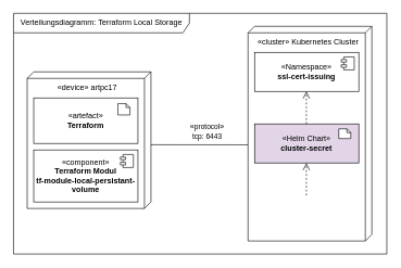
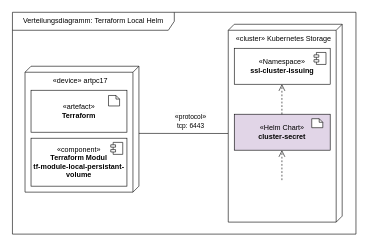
  <mxCell id="0" />
  <mxCell id="1" parent="0" />
  <mxCell id="2" value="«device» artpc17" style="verticalAlign=top;align=center;shape=cube;size=10;direction=south;html=1;boundedLbl=1;spacingLeft=5;whiteSpace=wrap;" vertex="1" parent="1"><mxGeometry x="41" y="110" width="190" height="210" as="geometry" /></mxCell>
  <mxCell id="3" value="«component»&lt;br&gt;&lt;b&gt;Terraform Modul&lt;br&gt;tf-module-local-persistant-volume&lt;/b&gt;" style="html=1;dropTarget=0;whiteSpace=wrap;" vertex="1" parent="1"><mxGeometry x="51" y="230" width="160" height="80" as="geometry" /></mxCell>
  <mxCell id="4" value="" style="shape=module;jettyWidth=8;jettyHeight=4;" vertex="1" parent="3"><mxGeometry x="1" width="20" height="20" relative="1" as="geometry"><mxPoint x="-27" y="7" as="offset" /></mxGeometry></mxCell>
  <mxCell id="5" value="" style="group" vertex="1" connectable="0" parent="1"><mxGeometry x="51" y="150" width="160" height="70" as="geometry" /></mxCell>
  <mxCell id="6" value="«artefact»&lt;br&gt;&lt;b&gt;Terraform&lt;/b&gt;" style="html=1;dropTarget=0;whiteSpace=wrap;" vertex="1" parent="5"><mxGeometry width="160" height="70" as="geometry" /></mxCell>
  <mxCell id="7" value="" style="shape=note2;boundedLbl=1;whiteSpace=wrap;html=1;size=6;verticalAlign=top;align=left;spacingLeft=5;" vertex="1" parent="5"><mxGeometry x="129.231" y="8.75" width="18.462" height="17.5" as="geometry" /></mxCell>
  <mxCell id="8" style="edgeStyle=orthogonalEdgeStyle;rounded=0;orthogonalLoop=1;jettySize=auto;html=1;endArrow=none;endFill=0;entryX=0.552;entryY=1;entryDx=0;entryDy=0;entryPerimeter=0;" edge="1" parent="1" target="11"><mxGeometry relative="1" as="geometry"><mxPoint x="545" y="255" as="targetPoint" /><Array as="points"><mxPoint x="231" y="222" /></Array><mxPoint x="231" y="222" as="sourcePoint" /></mxGeometry></mxCell>
  <mxCell id="9" value="&lt;span style=&quot;font-size: 12px; text-wrap: wrap; background-color: rgb(251, 251, 251);&quot;&gt;&lt;span style=&quot;text-wrap-style: initial; background-color: rgb(251, 251, 251);&quot;&gt;«&lt;/span&gt;&lt;span style=&quot;font-size: 11px; text-wrap-mode: nowrap; background-color: rgb(255, 255, 255);&quot;&gt;protocol&lt;/span&gt;&lt;span style=&quot;text-wrap-style: initial; background-color: rgb(251, 251, 251);&quot;&gt;»&lt;/span&gt;&lt;br style=&quot;font-size: 11px; text-wrap-mode: nowrap;&quot;&gt;&lt;span style=&quot;font-size: 11px; text-wrap-mode: nowrap; background-color: rgb(255, 255, 255);&quot;&gt;tcp: 6443&lt;/span&gt;&lt;/span&gt;" style="edgeLabel;html=1;align=center;verticalAlign=middle;resizable=0;points=[];" vertex="1" connectable="0" parent="8"><mxGeometry x="-0.261" y="2" relative="1" as="geometry"><mxPoint x="30" y="-20" as="offset" /></mxGeometry></mxCell>
- <mxCell id="10" value="Verteilungsdiagramm: Terraform Local Storage" style="shape=umlFrame;whiteSpace=wrap;html=1;pointerEvents=0;recursiveResize=0;container=1;collapsible=0;width=270;height=30;" vertex="1" parent="1"><mxGeometry x="20" y="20" width="573" height="370" as="geometry" /></mxCell>
- <mxCell id="11" value="«cluster» Kubernetes Cluster" style="verticalAlign=top;align=center;shape=cube;size=10;direction=south;html=1;boundedLbl=1;spacingLeft=5;whiteSpace=wrap;" vertex="1" parent="10"><mxGeometry x="360" y="20" width="190" height="330" as="geometry" /></mxCell>
- <mxCell id="12" value="«Namespace»&lt;b&gt;&lt;br&gt;ssl-cert-issuing&lt;/b&gt;" style="html=1;dropTarget=0;whiteSpace=wrap;" vertex="1" parent="10"><mxGeometry x="370" y="60" width="160" height="60" as="geometry" /></mxCell>
+ <mxCell id="10" value="Verteilungsdiagramm: Terraform Local Helm" style="shape=umlFrame;whiteSpace=wrap;html=1;pointerEvents=0;recursiveResize=0;container=1;collapsible=0;width=270;height=30;" vertex="1" parent="1"><mxGeometry x="20" y="20" width="573" height="370" as="geometry" /></mxCell>
+ <mxCell id="11" value="«cluster» Kubernetes Storage" style="verticalAlign=top;align=center;shape=cube;size=10;direction=south;html=1;boundedLbl=1;spacingLeft=5;whiteSpace=wrap;" vertex="1" parent="10"><mxGeometry x="360" y="20" width="190" height="330" as="geometry" /></mxCell>
+ <mxCell id="12" value="«Namespace»&lt;b&gt;&lt;br&gt;ssl-cluster-issuing&lt;/b&gt;" style="html=1;dropTarget=0;whiteSpace=wrap;" vertex="1" parent="10"><mxGeometry x="370" y="60" width="160" height="60" as="geometry" /></mxCell>
  <mxCell id="13" value="" style="shape=module;jettyWidth=8;jettyHeight=4;" vertex="1" parent="12"><mxGeometry x="1" width="20" height="20" relative="1" as="geometry"><mxPoint x="-27" y="7" as="offset" /></mxGeometry></mxCell>
  <mxCell id="14" value="" style="group" vertex="1" connectable="0" parent="10"><mxGeometry x="370" y="170" width="160" height="60" as="geometry" /></mxCell>
  <mxCell id="15" value="«Helm Chart»&lt;br&gt;&lt;b&gt;cluster-secret&lt;/b&gt;" style="html=1;dropTarget=0;whiteSpace=wrap;fillColor=#e1d5e7;" vertex="1" parent="14"><mxGeometry width="160" height="60" as="geometry" /></mxCell>
  <mxCell id="16" value="" style="shape=note2;boundedLbl=1;whiteSpace=wrap;html=1;size=6;verticalAlign=top;align=left;spacingLeft=5;" vertex="1" parent="14"><mxGeometry x="129.231" y="7.5" width="18.462" height="15" as="geometry" /></mxCell>
  <mxCell id="17" style="rounded=0;orthogonalLoop=1;jettySize=auto;html=1;exitX=0.5;exitY=0;exitDx=0;exitDy=0;entryX=0.5;entryY=1;entryDx=0;entryDy=0;dashed=1;endArrow=open;endFill=0;strokeWidth=1;endSize=9;startSize=6;" edge="1" parent="10"><mxGeometry relative="1" as="geometry"><mxPoint x="449.5" y="280" as="sourcePoint" /><mxPoint x="449.5" y="230" as="targetPoint" /><Array as="points" /></mxGeometry></mxCell>
  <mxCell id="18" style="rounded=0;orthogonalLoop=1;jettySize=auto;html=1;exitX=0.5;exitY=0;exitDx=0;exitDy=0;entryX=0.5;entryY=1;entryDx=0;entryDy=0;dashed=1;endArrow=open;endFill=0;strokeWidth=1;endSize=9;startSize=6;" edge="1" parent="10"><mxGeometry relative="1" as="geometry"><mxPoint x="449.5" y="170" as="sourcePoint" /><mxPoint x="449.5" y="120" as="targetPoint" /><Array as="points" /></mxGeometry></mxCell>
